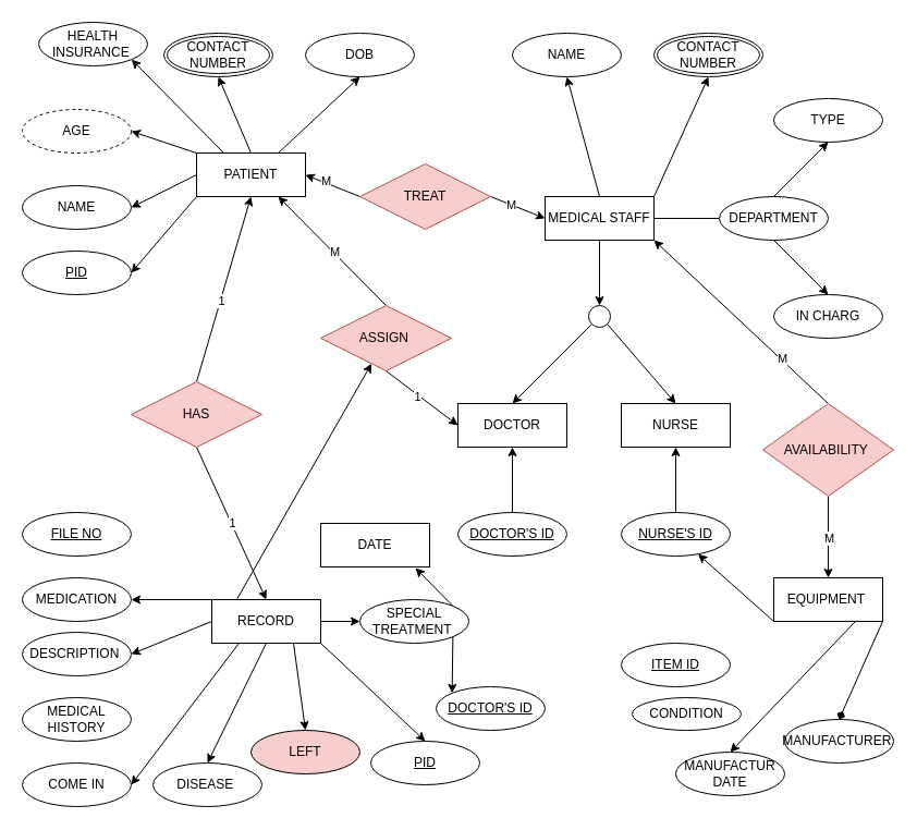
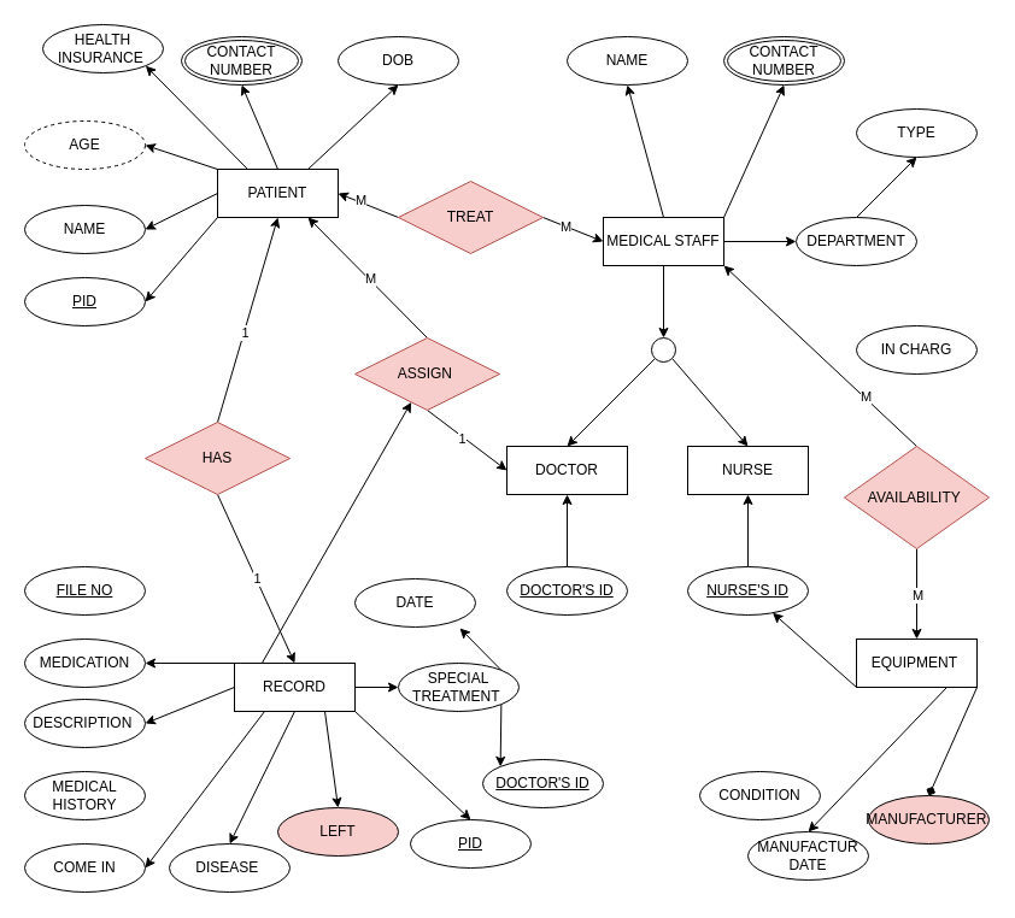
  <mxCell id="0" />
  <mxCell id="1" parent="0" />
  <mxCell id="2" style="edgeStyle=none;rounded=0;orthogonalLoop=1;jettySize=auto;html=1;exitX=0;exitY=1;exitDx=0;exitDy=0;entryX=1;entryY=0.5;entryDx=0;entryDy=0;" edge="1" parent="1" source="8" target="9"><mxGeometry relative="1" as="geometry" /></mxCell>
  <mxCell id="3" style="edgeStyle=none;rounded=0;orthogonalLoop=1;jettySize=auto;html=1;exitX=0;exitY=0.5;exitDx=0;exitDy=0;entryX=1;entryY=0.5;entryDx=0;entryDy=0;" edge="1" parent="1" source="8" target="10"><mxGeometry relative="1" as="geometry" /></mxCell>
  <mxCell id="4" style="edgeStyle=none;rounded=0;orthogonalLoop=1;jettySize=auto;html=1;exitX=0;exitY=0;exitDx=0;exitDy=0;entryX=1;entryY=0.5;entryDx=0;entryDy=0;" edge="1" parent="1" source="8" target="14"><mxGeometry relative="1" as="geometry" /></mxCell>
  <mxCell id="5" style="edgeStyle=none;rounded=0;orthogonalLoop=1;jettySize=auto;html=1;exitX=0.25;exitY=0;exitDx=0;exitDy=0;entryX=1;entryY=1;entryDx=0;entryDy=0;" edge="1" parent="1" source="8" target="13"><mxGeometry relative="1" as="geometry" /></mxCell>
  <mxCell id="6" style="edgeStyle=none;rounded=0;orthogonalLoop=1;jettySize=auto;html=1;exitX=0.5;exitY=0;exitDx=0;exitDy=0;entryX=0.5;entryY=1;entryDx=0;entryDy=0;" edge="1" parent="1" source="8" target="12"><mxGeometry relative="1" as="geometry" /></mxCell>
  <mxCell id="7" style="edgeStyle=none;rounded=0;orthogonalLoop=1;jettySize=auto;html=1;exitX=0.75;exitY=0;exitDx=0;exitDy=0;entryX=0.5;entryY=1;entryDx=0;entryDy=0;" edge="1" parent="1" source="8" target="11"><mxGeometry relative="1" as="geometry" /></mxCell>
  <mxCell id="8" value="PATIENT" style="whiteSpace=wrap;html=1;align=center;" vertex="1" parent="1"><mxGeometry x="180" y="140" width="100" height="40" as="geometry" /></mxCell>
  <mxCell id="9" value="PID" style="ellipse;whiteSpace=wrap;html=1;align=center;fontStyle=4;" vertex="1" parent="1"><mxGeometry x="20" y="230" width="100" height="40" as="geometry" /></mxCell>
  <mxCell id="10" value="NAME" style="ellipse;whiteSpace=wrap;html=1;align=center;" vertex="1" parent="1"><mxGeometry x="20" y="170" width="100" height="40" as="geometry" /></mxCell>
  <mxCell id="11" value="DOB" style="ellipse;whiteSpace=wrap;html=1;align=center;" vertex="1" parent="1"><mxGeometry x="280" y="30" width="100" height="40" as="geometry" /></mxCell>
  <mxCell id="12" value="CONTACT NUMBER" style="ellipse;shape=doubleEllipse;margin=3;whiteSpace=wrap;html=1;align=center;" vertex="1" parent="1"><mxGeometry x="150" y="30" width="100" height="40" as="geometry" /></mxCell>
  <mxCell id="13" value="HEALTH INSURANCE&amp;nbsp;" style="ellipse;whiteSpace=wrap;html=1;align=center;" vertex="1" parent="1"><mxGeometry x="35" y="20" width="100" height="40" as="geometry" /></mxCell>
  <mxCell id="14" value="AGE" style="ellipse;whiteSpace=wrap;html=1;align=center;dashed=1;" vertex="1" parent="1"><mxGeometry x="20" y="100" width="100" height="40" as="geometry" /></mxCell>
  <mxCell id="15" style="edgeStyle=none;rounded=0;orthogonalLoop=1;jettySize=auto;html=1;exitX=0.5;exitY=1;exitDx=0;exitDy=0;entryX=0.5;entryY=0;entryDx=0;entryDy=0;" edge="1" parent="1" source="19" target="29"><mxGeometry relative="1" as="geometry" /></mxCell>
- <mxCell id="16" style="edgeStyle=none;rounded=0;orthogonalLoop=1;jettySize=auto;html=1;exitX=1;exitY=0.5;exitDx=0;exitDy=0;entryX=0;entryY=0.5;entryDx=0;entryDy=0;endArrow=none;" edge="1" parent="1" source="19" target="24"><mxGeometry relative="1" as="geometry" /></mxCell>
+ <mxCell id="16" style="edgeStyle=none;rounded=0;orthogonalLoop=1;jettySize=auto;html=1;exitX=1;exitY=0.5;exitDx=0;exitDy=0;entryX=0;entryY=0.5;entryDx=0;entryDy=0;" edge="1" parent="1" source="19" target="24"><mxGeometry relative="1" as="geometry" /></mxCell>
  <mxCell id="17" style="edgeStyle=none;rounded=0;orthogonalLoop=1;jettySize=auto;html=1;exitX=1;exitY=0;exitDx=0;exitDy=0;entryX=0.5;entryY=1;entryDx=0;entryDy=0;" edge="1" parent="1" source="19" target="21"><mxGeometry relative="1" as="geometry" /></mxCell>
  <mxCell id="18" style="edgeStyle=none;rounded=0;orthogonalLoop=1;jettySize=auto;html=1;exitX=0.5;exitY=0;exitDx=0;exitDy=0;entryX=0.5;entryY=1;entryDx=0;entryDy=0;" edge="1" parent="1" source="19" target="20"><mxGeometry relative="1" as="geometry" /></mxCell>
  <mxCell id="19" value="MEDICAL STAFF" style="whiteSpace=wrap;html=1;align=center;" vertex="1" parent="1"><mxGeometry x="500" y="180" width="100" height="40" as="geometry" /></mxCell>
  <mxCell id="20" value="NAME" style="ellipse;whiteSpace=wrap;html=1;align=center;" vertex="1" parent="1"><mxGeometry x="470" y="30" width="100" height="40" as="geometry" /></mxCell>
  <mxCell id="21" value="CONTACT NUMBER" style="ellipse;shape=doubleEllipse;margin=3;whiteSpace=wrap;html=1;align=center;" vertex="1" parent="1"><mxGeometry x="600" y="30" width="100" height="40" as="geometry" /></mxCell>
  <mxCell id="22" style="edgeStyle=none;rounded=0;orthogonalLoop=1;jettySize=auto;html=1;exitX=0.5;exitY=0;exitDx=0;exitDy=0;entryX=0.5;entryY=1;entryDx=0;entryDy=0;" edge="1" parent="1" source="24" target="25"><mxGeometry relative="1" as="geometry" /></mxCell>
- <mxCell id="23" style="edgeStyle=none;rounded=0;orthogonalLoop=1;jettySize=auto;html=1;exitX=0.5;exitY=1;exitDx=0;exitDy=0;entryX=0.5;entryY=0;entryDx=0;entryDy=0;" edge="1" parent="1" source="24" target="26"><mxGeometry relative="1" as="geometry" /></mxCell>
  <mxCell id="24" value="DEPARTMENT" style="ellipse;whiteSpace=wrap;html=1;align=center;" vertex="1" parent="1"><mxGeometry x="660" y="180" width="100" height="40" as="geometry" /></mxCell>
  <mxCell id="25" value="TYPE" style="ellipse;whiteSpace=wrap;html=1;align=center;" vertex="1" parent="1"><mxGeometry x="710" y="90" width="100" height="40" as="geometry" /></mxCell>
  <mxCell id="26" value="IN CHARG" style="ellipse;whiteSpace=wrap;html=1;align=center;" vertex="1" parent="1"><mxGeometry x="710" y="270" width="100" height="40" as="geometry" /></mxCell>
  <mxCell id="27" style="edgeStyle=none;rounded=0;orthogonalLoop=1;jettySize=auto;html=1;exitX=0;exitY=1;exitDx=0;exitDy=0;entryX=0.5;entryY=0;entryDx=0;entryDy=0;" edge="1" parent="1" source="29" target="32"><mxGeometry relative="1" as="geometry" /></mxCell>
  <mxCell id="28" style="edgeStyle=none;rounded=0;orthogonalLoop=1;jettySize=auto;html=1;exitX=1;exitY=1;exitDx=0;exitDy=0;entryX=0.5;entryY=0;entryDx=0;entryDy=0;" edge="1" parent="1" source="29" target="33"><mxGeometry relative="1" as="geometry" /></mxCell>
  <mxCell id="29" value="" style="ellipse;whiteSpace=wrap;html=1;aspect=fixed;" vertex="1" parent="1"><mxGeometry x="540" y="280" width="20" height="20" as="geometry" /></mxCell>
  <mxCell id="30" style="edgeStyle=none;rounded=0;orthogonalLoop=1;jettySize=auto;html=1;exitX=0.5;exitY=0;exitDx=0;exitDy=0;entryX=0.5;entryY=1;entryDx=0;entryDy=0;" edge="1" parent="1" source="31" target="32"><mxGeometry relative="1" as="geometry" /></mxCell>
  <mxCell id="31" value="DOCTOR'S ID" style="ellipse;whiteSpace=wrap;html=1;align=center;fontStyle=4;" vertex="1" parent="1"><mxGeometry x="420" y="470" width="100" height="40" as="geometry" /></mxCell>
  <mxCell id="32" value="DOCTOR" style="whiteSpace=wrap;html=1;align=center;" vertex="1" parent="1"><mxGeometry x="420" y="370" width="100" height="40" as="geometry" /></mxCell>
  <mxCell id="33" value="NURSE" style="whiteSpace=wrap;html=1;align=center;" vertex="1" parent="1"><mxGeometry x="570" y="370" width="100" height="40" as="geometry" /></mxCell>
  <mxCell id="34" style="edgeStyle=none;rounded=0;orthogonalLoop=1;jettySize=auto;html=1;exitX=0.5;exitY=0;exitDx=0;exitDy=0;entryX=0.5;entryY=1;entryDx=0;entryDy=0;" edge="1" parent="1" source="35" target="33"><mxGeometry relative="1" as="geometry" /></mxCell>
  <mxCell id="35" value="NURSE'S ID" style="ellipse;whiteSpace=wrap;html=1;align=center;fontStyle=4;" vertex="1" parent="1"><mxGeometry x="570" y="470" width="100" height="40" as="geometry" /></mxCell>
  <mxCell id="36" style="edgeStyle=none;rounded=0;orthogonalLoop=1;jettySize=auto;html=1;exitX=0;exitY=1;exitDx=0;exitDy=0;" edge="1" parent="1" source="39" target="35"><mxGeometry relative="1" as="geometry" /></mxCell>
  <mxCell id="37" style="edgeStyle=none;rounded=0;orthogonalLoop=1;jettySize=auto;html=1;exitX=0.75;exitY=1;exitDx=0;exitDy=0;entryX=0.5;entryY=0;entryDx=0;entryDy=0;" edge="1" parent="1" source="39" target="42"><mxGeometry relative="1" as="geometry" /></mxCell>
  <mxCell id="38" style="edgeStyle=none;rounded=0;orthogonalLoop=1;jettySize=auto;html=1;exitX=1;exitY=1;exitDx=0;exitDy=0;entryX=0.5;entryY=0;entryDx=0;entryDy=0;endArrow=diamond;" edge="1" parent="1" source="39" target="43"><mxGeometry relative="1" as="geometry" /></mxCell>
  <mxCell id="39" value="EQUIPMENT&amp;nbsp;" style="whiteSpace=wrap;html=1;align=center;" vertex="1" parent="1"><mxGeometry x="710" y="530" width="100" height="40" as="geometry" /></mxCell>
- <mxCell id="40" value="ITEM ID" style="ellipse;whiteSpace=wrap;html=1;align=center;fontStyle=4;" vertex="1" parent="1"><mxGeometry x="570" y="590" width="100" height="40" as="geometry" /></mxCell>
- <mxCell id="41" value="CONDITION" style="ellipse;whiteSpace=wrap;html=1;align=center;" vertex="1" parent="1"><mxGeometry x="580" y="640" width="100" height="30" as="geometry" /></mxCell>
+ <mxCell id="41" value="CONDITION" style="ellipse;whiteSpace=wrap;html=1;align=center;" vertex="1" parent="1"><mxGeometry x="580" y="640" width="100" height="40" as="geometry" /></mxCell>
  <mxCell id="42" value="MANUFACTUR DATE" style="ellipse;whiteSpace=wrap;html=1;align=center;" vertex="1" parent="1"><mxGeometry x="620" y="690" width="100" height="40" as="geometry" /></mxCell>
- <mxCell id="43" value="MANUFACTURER&amp;nbsp;" style="ellipse;whiteSpace=wrap;html=1;align=center;" vertex="1" parent="1"><mxGeometry x="720" y="660" width="100" height="40" as="geometry" /></mxCell>
+ <mxCell id="43" value="MANUFACTURER&amp;nbsp;" style="ellipse;whiteSpace=wrap;html=1;align=center;fillColor=#f8cecc;" vertex="1" parent="1"><mxGeometry x="720" y="660" width="100" height="40" as="geometry" /></mxCell>
  <mxCell id="44" style="edgeStyle=none;rounded=0;orthogonalLoop=1;jettySize=auto;html=1;exitX=0.5;exitY=0;exitDx=0;exitDy=0;entryX=1;entryY=1;entryDx=0;entryDy=0;" edge="1" parent="1" source="48" target="19"><mxGeometry relative="1" as="geometry" /></mxCell>
  <mxCell id="45" value="M" style="edgeLabel;html=1;align=center;verticalAlign=middle;resizable=0;points=[];" vertex="1" connectable="0" parent="44"><mxGeometry x="-0.46" y="-1" relative="1" as="geometry"><mxPoint as="offset" /></mxGeometry></mxCell>
  <mxCell id="46" style="edgeStyle=none;rounded=0;orthogonalLoop=1;jettySize=auto;html=1;exitX=0.5;exitY=1;exitDx=0;exitDy=0;" edge="1" parent="1" source="48" target="39"><mxGeometry relative="1" as="geometry" /></mxCell>
  <mxCell id="47" value="M" style="edgeLabel;html=1;align=center;verticalAlign=middle;resizable=0;points=[];" vertex="1" connectable="0" parent="46"><mxGeometry x="-0.0" relative="1" as="geometry"><mxPoint as="offset" /></mxGeometry></mxCell>
  <mxCell id="48" value="AVAILABILITY&amp;nbsp;" style="shape=rhombus;perimeter=rhombusPerimeter;whiteSpace=wrap;html=1;align=center;fillColor=#f8cecc;strokeColor=#b85450;" vertex="1" parent="1"><mxGeometry x="700" y="370" width="120" height="85" as="geometry" /></mxCell>
  <mxCell id="49" style="edgeStyle=none;rounded=0;orthogonalLoop=1;jettySize=auto;html=1;exitX=1;exitY=0.5;exitDx=0;exitDy=0;entryX=0;entryY=0.5;entryDx=0;entryDy=0;" edge="1" parent="1" source="53" target="19"><mxGeometry relative="1" as="geometry" /></mxCell>
  <mxCell id="50" value="M" style="edgeLabel;html=1;align=center;verticalAlign=middle;resizable=0;points=[];" vertex="1" connectable="0" parent="49"><mxGeometry x="-0.248" y="1" relative="1" as="geometry"><mxPoint y="1" as="offset" /></mxGeometry></mxCell>
  <mxCell id="51" style="edgeStyle=none;rounded=0;orthogonalLoop=1;jettySize=auto;html=1;exitX=0;exitY=0.5;exitDx=0;exitDy=0;entryX=1;entryY=0.5;entryDx=0;entryDy=0;" edge="1" parent="1" source="53" target="8"><mxGeometry relative="1" as="geometry" /></mxCell>
  <mxCell id="52" value="M" style="edgeLabel;html=1;align=center;verticalAlign=middle;resizable=0;points=[];" vertex="1" connectable="0" parent="51"><mxGeometry x="0.31" y="-2" relative="1" as="geometry"><mxPoint as="offset" /></mxGeometry></mxCell>
  <mxCell id="53" value="TREAT" style="shape=rhombus;perimeter=rhombusPerimeter;whiteSpace=wrap;html=1;align=center;fillColor=#f8cecc;strokeColor=#b85450;" vertex="1" parent="1"><mxGeometry x="330" y="150" width="120" height="60" as="geometry" /></mxCell>
  <mxCell id="54" style="edgeStyle=none;rounded=0;orthogonalLoop=1;jettySize=auto;html=1;exitX=0.5;exitY=1;exitDx=0;exitDy=0;entryX=0;entryY=0.5;entryDx=0;entryDy=0;" edge="1" parent="1" source="58" target="32"><mxGeometry relative="1" as="geometry" /></mxCell>
  <mxCell id="55" value="1" style="edgeLabel;html=1;align=center;verticalAlign=middle;resizable=0;points=[];" vertex="1" connectable="0" parent="54"><mxGeometry x="-0.106" y="-1" relative="1" as="geometry"><mxPoint as="offset" /></mxGeometry></mxCell>
  <mxCell id="56" style="edgeStyle=none;rounded=0;orthogonalLoop=1;jettySize=auto;html=1;exitX=0.5;exitY=0;exitDx=0;exitDy=0;entryX=0.75;entryY=1;entryDx=0;entryDy=0;" edge="1" parent="1" source="58" target="8"><mxGeometry relative="1" as="geometry" /></mxCell>
  <mxCell id="57" value="M" style="edgeLabel;html=1;align=center;verticalAlign=middle;resizable=0;points=[];" vertex="1" connectable="0" parent="56"><mxGeometry x="-0.035" y="-1" relative="1" as="geometry"><mxPoint as="offset" /></mxGeometry></mxCell>
  <mxCell id="58" value="ASSIGN&amp;nbsp;" style="shape=rhombus;perimeter=rhombusPerimeter;whiteSpace=wrap;html=1;align=center;fillColor=#f8cecc;strokeColor=#b85450;" vertex="1" parent="1"><mxGeometry x="294" y="280" width="120" height="60" as="geometry" /></mxCell>
  <mxCell id="59" style="edgeStyle=none;rounded=0;orthogonalLoop=1;jettySize=auto;html=1;exitX=1;exitY=0.5;exitDx=0;exitDy=0;entryX=0;entryY=0.5;entryDx=0;entryDy=0;" edge="1" parent="1" source="67" target="76"><mxGeometry relative="1" as="geometry" /></mxCell>
  <mxCell id="60" style="edgeStyle=none;rounded=0;orthogonalLoop=1;jettySize=auto;html=1;exitX=1;exitY=1;exitDx=0;exitDy=0;entryX=0.5;entryY=0;entryDx=0;entryDy=0;" edge="1" parent="1" source="67" target="73"><mxGeometry relative="1" as="geometry" /></mxCell>
  <mxCell id="61" style="edgeStyle=none;rounded=0;orthogonalLoop=1;jettySize=auto;html=1;exitX=0.5;exitY=1;exitDx=0;exitDy=0;entryX=0.5;entryY=0;entryDx=0;entryDy=0;" edge="1" parent="1" source="67" target="72"><mxGeometry relative="1" as="geometry" /></mxCell>
  <mxCell id="62" style="edgeStyle=none;rounded=0;orthogonalLoop=1;jettySize=auto;html=1;exitX=0;exitY=1;exitDx=0;exitDy=0;" edge="1" parent="1" source="67" target="58"><mxGeometry relative="1" as="geometry" /></mxCell>
  <mxCell id="63" style="edgeStyle=none;rounded=0;orthogonalLoop=1;jettySize=auto;html=1;exitX=0;exitY=0.5;exitDx=0;exitDy=0;entryX=1;entryY=0.5;entryDx=0;entryDy=0;" edge="1" parent="1" source="67" target="70"><mxGeometry relative="1" as="geometry" /></mxCell>
  <mxCell id="64" style="edgeStyle=none;rounded=0;orthogonalLoop=1;jettySize=auto;html=1;exitX=0;exitY=0;exitDx=0;exitDy=0;entryX=1;entryY=0.5;entryDx=0;entryDy=0;" edge="1" parent="1" source="67" target="69"><mxGeometry relative="1" as="geometry" /></mxCell>
  <mxCell id="65" style="edgeStyle=none;rounded=0;orthogonalLoop=1;jettySize=auto;html=1;exitX=0.75;exitY=1;exitDx=0;exitDy=0;entryX=0.5;entryY=0;entryDx=0;entryDy=0;" edge="1" parent="1" source="67" target="85"><mxGeometry relative="1" as="geometry" /></mxCell>
  <mxCell id="66" style="edgeStyle=none;rounded=0;orthogonalLoop=1;jettySize=auto;html=1;exitX=0.25;exitY=1;exitDx=0;exitDy=0;entryX=1;entryY=0.5;entryDx=0;entryDy=0;" edge="1" parent="1" source="67" target="84"><mxGeometry relative="1" as="geometry" /></mxCell>
  <mxCell id="67" value="RECORD" style="whiteSpace=wrap;html=1;align=center;" vertex="1" parent="1"><mxGeometry x="194" y="550" width="100" height="40" as="geometry" /></mxCell>
  <mxCell id="68" value="FILE NO" style="ellipse;whiteSpace=wrap;html=1;align=center;fontStyle=4;" vertex="1" parent="1"><mxGeometry x="20" y="470" width="100" height="40" as="geometry" /></mxCell>
  <mxCell id="69" value="MEDICATION" style="ellipse;whiteSpace=wrap;html=1;align=center;" vertex="1" parent="1"><mxGeometry x="20" y="530" width="100" height="40" as="geometry" /></mxCell>
  <mxCell id="70" value="DESCRIPTION&amp;nbsp;" style="ellipse;whiteSpace=wrap;html=1;align=center;" vertex="1" parent="1"><mxGeometry x="20" y="580" width="100" height="40" as="geometry" /></mxCell>
  <mxCell id="71" value="MEDICAL HISTORY" style="ellipse;whiteSpace=wrap;html=1;align=center;" vertex="1" parent="1"><mxGeometry x="20" y="640" width="100" height="40" as="geometry" /></mxCell>
  <mxCell id="72" value="DISEASE&amp;nbsp;" style="ellipse;whiteSpace=wrap;html=1;align=center;" vertex="1" parent="1"><mxGeometry x="140" y="700" width="100" height="40" as="geometry" /></mxCell>
  <mxCell id="73" value="PID" style="ellipse;whiteSpace=wrap;html=1;align=center;fontStyle=4;" vertex="1" parent="1"><mxGeometry x="340" y="680" width="100" height="40" as="geometry" /></mxCell>
  <mxCell id="74" style="edgeStyle=none;rounded=0;orthogonalLoop=1;jettySize=auto;html=1;exitX=1;exitY=0;exitDx=0;exitDy=0;entryX=0.87;entryY=1.025;entryDx=0;entryDy=0;entryPerimeter=0;" edge="1" parent="1" source="76" target="78"><mxGeometry relative="1" as="geometry" /></mxCell>
  <mxCell id="75" style="edgeStyle=none;rounded=0;orthogonalLoop=1;jettySize=auto;html=1;exitX=1;exitY=1;exitDx=0;exitDy=0;entryX=0;entryY=0;entryDx=0;entryDy=0;" edge="1" parent="1" source="76" target="77"><mxGeometry relative="1" as="geometry" /></mxCell>
  <mxCell id="76" value="SPECIAL TREATMENT&amp;nbsp;" style="ellipse;whiteSpace=wrap;html=1;align=center;" vertex="1" parent="1"><mxGeometry x="330" y="550" width="100" height="40" as="geometry" /></mxCell>
  <mxCell id="77" value="DOCTOR'S ID" style="ellipse;whiteSpace=wrap;html=1;align=center;fontStyle=4;" vertex="1" parent="1"><mxGeometry x="400" y="630" width="100" height="40" as="geometry" /></mxCell>
- <mxCell id="78" value="DATE" style="whiteSpace=wrap;html=1;align=center;rounded=0;" vertex="1" parent="1"><mxGeometry x="294" y="480" width="100" height="40" as="geometry" /></mxCell>
+ <mxCell id="78" value="DATE" style="ellipse;whiteSpace=wrap;html=1;align=center;" vertex="1" parent="1"><mxGeometry x="294" y="480" width="100" height="40" as="geometry" /></mxCell>
  <mxCell id="79" style="edgeStyle=none;rounded=0;orthogonalLoop=1;jettySize=auto;html=1;exitX=0.5;exitY=1;exitDx=0;exitDy=0;entryX=0.5;entryY=0;entryDx=0;entryDy=0;" edge="1" parent="1" source="83" target="67"><mxGeometry relative="1" as="geometry" /></mxCell>
  <mxCell id="80" value="1" style="edgeLabel;html=1;align=center;verticalAlign=middle;resizable=0;points=[];" vertex="1" connectable="0" parent="79"><mxGeometry x="0.005" y="1" relative="1" as="geometry"><mxPoint as="offset" /></mxGeometry></mxCell>
  <mxCell id="81" style="edgeStyle=none;rounded=0;orthogonalLoop=1;jettySize=auto;html=1;exitX=0.5;exitY=0;exitDx=0;exitDy=0;entryX=0.5;entryY=1;entryDx=0;entryDy=0;" edge="1" parent="1" source="83" target="8"><mxGeometry relative="1" as="geometry" /></mxCell>
  <mxCell id="82" value="1" style="edgeLabel;html=1;align=center;verticalAlign=middle;resizable=0;points=[];" vertex="1" connectable="0" parent="81"><mxGeometry x="-0.115" y="-1" relative="1" as="geometry"><mxPoint as="offset" /></mxGeometry></mxCell>
  <mxCell id="83" value="HAS" style="shape=rhombus;perimeter=rhombusPerimeter;whiteSpace=wrap;html=1;align=center;fillColor=#f8cecc;strokeColor=#b85450;" vertex="1" parent="1"><mxGeometry x="120" y="350" width="120" height="60" as="geometry" /></mxCell>
  <mxCell id="84" value="COME IN" style="ellipse;whiteSpace=wrap;html=1;align=center;" vertex="1" parent="1"><mxGeometry x="20" y="700" width="100" height="40" as="geometry" /></mxCell>
  <mxCell id="85" value="LEFT" style="ellipse;whiteSpace=wrap;html=1;align=center;fillColor=#f8cecc;" vertex="1" parent="1"><mxGeometry x="230" y="670" width="100" height="40" as="geometry" /></mxCell>
